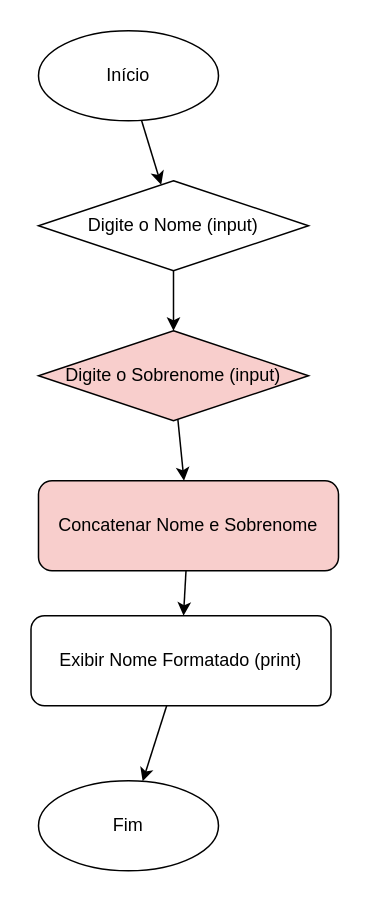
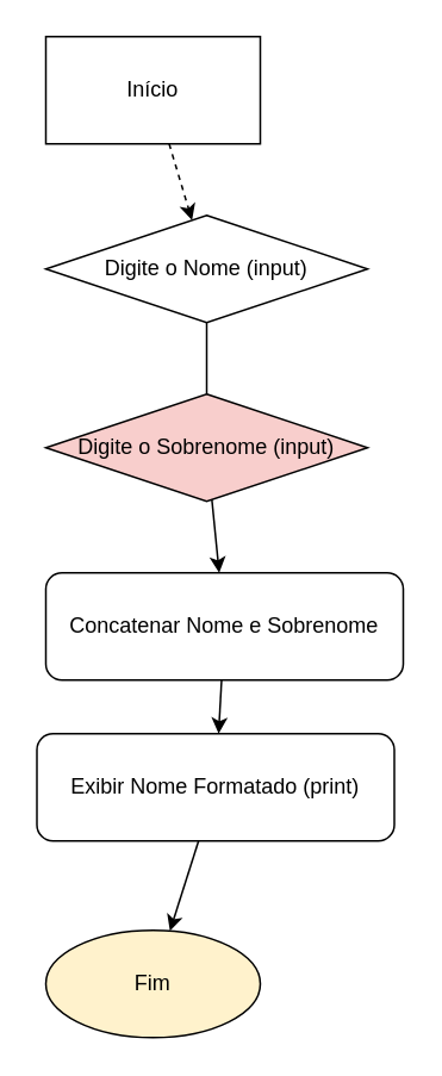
  <mxCell id="0" />
  <mxCell id="1" parent="0" />
- <mxCell id="2" value="Início" style="ellipse;whiteSpace=wrap;html=1;" vertex="1" parent="1"><mxGeometry x="25" y="20" width="120" height="60" as="geometry" /></mxCell>
+ <mxCell id="2" value="Início" style="whiteSpace=wrap;html=1;rounded=0;" vertex="1" parent="1"><mxGeometry x="25" y="20" width="120" height="60" as="geometry" /></mxCell>
  <mxCell id="3" value="Digite o Nome (input)" style="rhombus;whiteSpace=wrap;html=1;" vertex="1" parent="1"><mxGeometry x="25" y="120" width="180" height="60" as="geometry" /></mxCell>
  <mxCell id="4" value="Digite o Sobrenome (input)" style="rhombus;whiteSpace=wrap;html=1;fillColor=#f8cecc;" vertex="1" parent="1"><mxGeometry x="25" y="220" width="180" height="60" as="geometry" /></mxCell>
- <mxCell id="5" value="Concatenar Nome e Sobrenome" style="rounded=1;whiteSpace=wrap;html=1;fillColor=#f8cecc;" vertex="1" parent="1"><mxGeometry x="25" y="320" width="200" height="60" as="geometry" /></mxCell>
+ <mxCell id="5" value="Concatenar Nome e Sobrenome" style="rounded=1;whiteSpace=wrap;html=1;" vertex="1" parent="1"><mxGeometry x="25" y="320" width="200" height="60" as="geometry" /></mxCell>
  <mxCell id="6" value="Exibir Nome Formatado (print)" style="rounded=1;whiteSpace=wrap;html=1;" vertex="1" parent="1"><mxGeometry x="20" y="410" width="200" height="60" as="geometry" /></mxCell>
- <mxCell id="7" value="Fim" style="ellipse;whiteSpace=wrap;html=1;" vertex="1" parent="1"><mxGeometry x="25" y="520" width="120" height="60" as="geometry" /></mxCell>
- <mxCell id="8" edge="1" parent="1" source="2" target="3"><mxGeometry relative="1" as="geometry" /></mxCell>
- <mxCell id="9" edge="1" parent="1" source="3" target="4"><mxGeometry relative="1" as="geometry" /></mxCell>
+ <mxCell id="7" value="Fim" style="ellipse;whiteSpace=wrap;html=1;fillColor=#fff2cc;" vertex="1" parent="1"><mxGeometry x="25" y="520" width="120" height="60" as="geometry" /></mxCell>
+ <mxCell id="8" edge="1" parent="1" source="2" target="3" style="dashed=1;"><mxGeometry relative="1" as="geometry" /></mxCell>
+ <mxCell id="9" edge="1" parent="1" source="3" target="4" style="endArrow=none;"><mxGeometry relative="1" as="geometry" /></mxCell>
  <mxCell id="10" edge="1" parent="1" source="4" target="5"><mxGeometry relative="1" as="geometry" /></mxCell>
  <mxCell id="11" edge="1" parent="1" source="5" target="6"><mxGeometry relative="1" as="geometry" /></mxCell>
  <mxCell id="12" edge="1" parent="1" source="6" target="7"><mxGeometry relative="1" as="geometry" /></mxCell>
